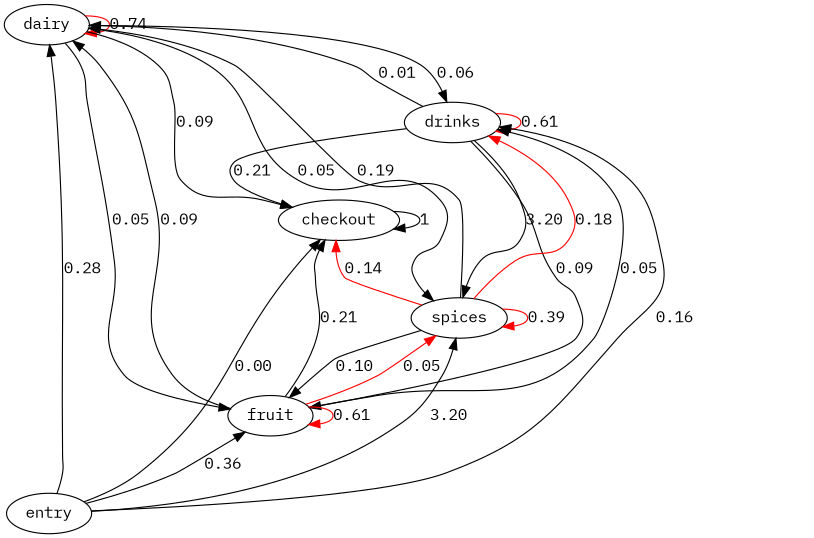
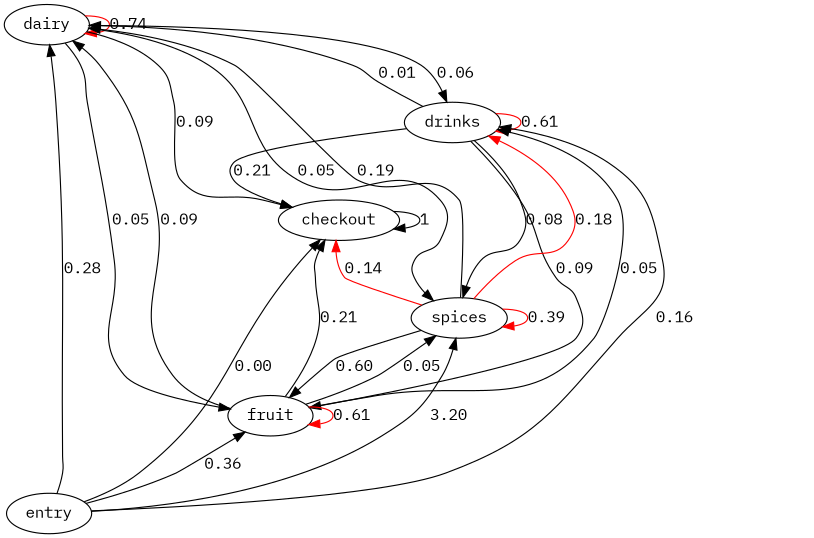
  digraph {
    fontname="IBM Plex Mono"
    node [fontname="IBM Plex Mono"]
    edge [fontname="IBM Plex Mono" weight=0]
    dairy
    drinks
    entry
    fruit
    spices
    checkout
    dairy -> dairy [color=red label=0.74 weight=0.74]
    dairy -> drinks [label=0.06 weight=0.06]
    dairy -> entry [label=0 style=invis]
    dairy -> fruit [label=0.05 weight=0.05]
    dairy -> spices [label=0.05 weight=0.05]
    dairy -> checkout [label=0.09 weight=0.09]
    drinks -> dairy [label=0.01 weight=0.01]
    drinks -> drinks [color=red label=0.61 weight=0.61]
    drinks -> entry [label=0 style=invis]
    drinks -> fruit [label=0.09 weight=0.09]
-   drinks -> spices [label=3.20 weight=0.08]
+   drinks -> spices [label=0.08 weight=0.08]
    drinks -> checkout [label=0.21 weight=0.21]
    entry -> dairy [label=0.28 weight=0.28]
    entry -> drinks [label=0.16 weight=0.16]
    entry -> entry [label=0 style=invis]
    entry -> fruit [label=0.36 weight=0.36]
    entry -> spices [label=3.20 weight=0.20]
    entry -> checkout [label=0.00 weight=0.00]
    fruit -> dairy [label=0.09 weight=0.09]
    fruit -> drinks [label=0.05 weight=0.05]
    fruit -> entry [label=0 style=invis]
    fruit -> fruit [color=red label=0.61 weight=0.61]
-   fruit -> spices [label=0.05 weight=0.05 color=red]
+   fruit -> spices [label=0.05 weight=0.05]
    fruit -> checkout [label=0.21 weight=0.21]
    spices -> dairy [label=0.19 weight=0.19]
    spices -> drinks [color=red label=0.18 weight=0.18]
    spices -> entry [label=0 style=invis]
-   spices -> fruit [label=0.10 weight=0.10]
+   spices -> fruit [label=0.60 weight=0.10]
    spices -> spices [color=red label=0.39 weight=0.39]
    spices -> checkout [color=red label=0.14 weight=0.14]
    checkout -> dairy [label=0 style=invis]
    checkout -> drinks [label=0 style=invis]
    checkout -> entry [label=0 style=invis]
    checkout -> fruit [label=0 style=invis]
    checkout -> spices [label=0 style=invis]
    checkout -> checkout [label=1 weight=1]
  }
